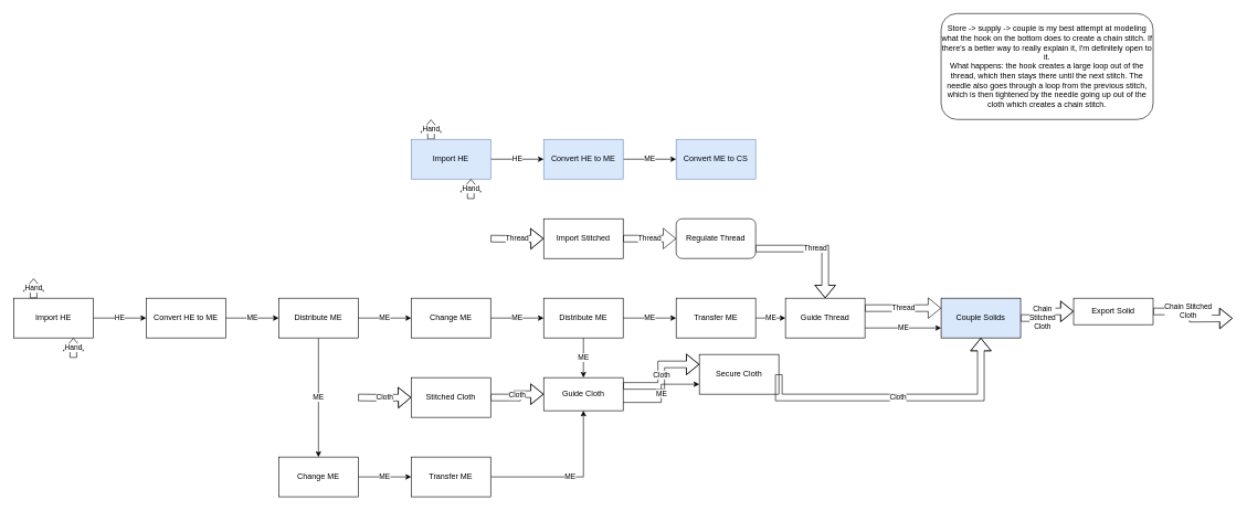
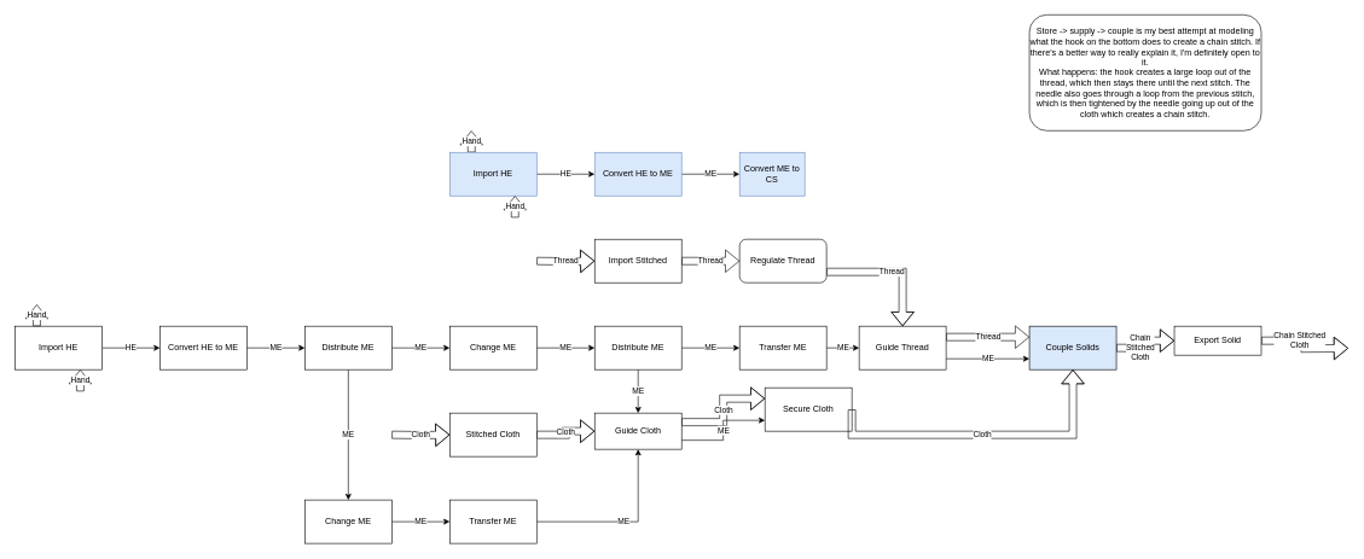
  <mxCell id="0" />
  <mxCell id="1" parent="0" />
  <mxCell id="2" value="HE" style="edgeStyle=orthogonalEdgeStyle;rounded=0;orthogonalLoop=1;jettySize=auto;html=1;exitX=1;exitY=0.5;exitDx=0;exitDy=0;entryX=0;entryY=0.5;entryDx=0;entryDy=0;" parent="1" source="3" target="5" edge="1"><mxGeometry relative="1" as="geometry" /></mxCell>
  <mxCell id="3" value="Import HE" style="rounded=0;whiteSpace=wrap;html=1;" parent="1" vertex="1"><mxGeometry x="20" y="450" width="120" height="60" as="geometry" /></mxCell>
  <mxCell id="4" value="ME" style="edgeStyle=orthogonalEdgeStyle;rounded=0;orthogonalLoop=1;jettySize=auto;html=1;exitX=1;exitY=0.5;exitDx=0;exitDy=0;entryX=0;entryY=0.5;entryDx=0;entryDy=0;" parent="1" source="5" target="17" edge="1"><mxGeometry relative="1" as="geometry" /></mxCell>
  <mxCell id="5" value="Convert HE to ME" style="rounded=0;whiteSpace=wrap;html=1;" parent="1" vertex="1"><mxGeometry x="220" y="450" width="120" height="60" as="geometry" /></mxCell>
  <mxCell id="6" value="ME" style="edgeStyle=orthogonalEdgeStyle;rounded=0;orthogonalLoop=1;jettySize=auto;html=1;exitX=1;exitY=0.5;exitDx=0;exitDy=0;entryX=0;entryY=0.5;entryDx=0;entryDy=0;" parent="1" source="7" target="26" edge="1"><mxGeometry relative="1" as="geometry" /></mxCell>
  <mxCell id="7" value="Change ME" style="rounded=0;whiteSpace=wrap;html=1;" parent="1" vertex="1"><mxGeometry x="620" y="450" width="120" height="60" as="geometry" /></mxCell>
  <mxCell id="8" value="ME" style="edgeStyle=orthogonalEdgeStyle;rounded=0;orthogonalLoop=1;jettySize=auto;html=1;exitX=1;exitY=0.5;exitDx=0;exitDy=0;entryX=0;entryY=0.5;entryDx=0;entryDy=0;" parent="1" source="9" target="12" edge="1"><mxGeometry relative="1" as="geometry" /></mxCell>
  <mxCell id="9" value="Transfer ME" style="rounded=0;whiteSpace=wrap;html=1;" parent="1" vertex="1"><mxGeometry x="1020" y="450" width="120" height="60" as="geometry" /></mxCell>
  <mxCell id="10" value="ME" style="edgeStyle=orthogonalEdgeStyle;rounded=0;orthogonalLoop=1;jettySize=auto;html=1;exitX=1;exitY=0.75;exitDx=0;exitDy=0;entryX=0;entryY=0.75;entryDx=0;entryDy=0;" parent="1" source="12" target="14" edge="1"><mxGeometry relative="1" as="geometry"><mxPoint x="1420" y="495" as="targetPoint" /></mxGeometry></mxCell>
  <mxCell id="11" value="Thread" style="edgeStyle=orthogonalEdgeStyle;rounded=0;orthogonalLoop=1;jettySize=auto;html=1;exitX=1;exitY=0.25;exitDx=0;exitDy=0;entryX=0;entryY=0.25;entryDx=0;entryDy=0;shape=flexArrow;" parent="1" source="12" target="14" edge="1"><mxGeometry relative="1" as="geometry"><mxPoint x="1420" y="465" as="targetPoint" /></mxGeometry></mxCell>
  <mxCell id="12" value="Guide Thread" style="rounded=0;whiteSpace=wrap;html=1;" parent="1" vertex="1"><mxGeometry x="1185" y="450" width="120" height="60" as="geometry" /></mxCell>
  <mxCell id="13" value="Chain&lt;br&gt;Stitched&lt;br&gt;Cloth" style="edgeStyle=orthogonalEdgeStyle;shape=flexArrow;rounded=0;orthogonalLoop=1;jettySize=auto;html=1;exitX=1;exitY=0.5;exitDx=0;exitDy=0;entryX=0;entryY=0.5;entryDx=0;entryDy=0;" parent="1" source="14" target="37" edge="1"><mxGeometry x="-0.25" relative="1" as="geometry"><mxPoint x="-1" as="offset" /></mxGeometry></mxCell>
  <mxCell id="14" value="Couple Solids" style="rounded=0;whiteSpace=wrap;html=1;fillColor=#dae8fc;" parent="1" vertex="1"><mxGeometry x="1420" y="450" width="120" height="60" as="geometry" /></mxCell>
  <mxCell id="15" value="ME" style="edgeStyle=orthogonalEdgeStyle;rounded=0;orthogonalLoop=1;jettySize=auto;html=1;exitX=0.5;exitY=1;exitDx=0;exitDy=0;entryX=0.5;entryY=0;entryDx=0;entryDy=0;" parent="1" source="17" target="19" edge="1"><mxGeometry relative="1" as="geometry" /></mxCell>
  <mxCell id="16" value="ME" style="edgeStyle=orthogonalEdgeStyle;rounded=0;orthogonalLoop=1;jettySize=auto;html=1;exitX=1;exitY=0.5;exitDx=0;exitDy=0;entryX=0;entryY=0.5;entryDx=0;entryDy=0;" parent="1" source="17" target="7" edge="1"><mxGeometry relative="1" as="geometry" /></mxCell>
  <mxCell id="17" value="Distribute ME" style="rounded=0;whiteSpace=wrap;html=1;" parent="1" vertex="1"><mxGeometry x="420" y="450" width="120" height="60" as="geometry" /></mxCell>
  <mxCell id="18" value="ME" style="edgeStyle=orthogonalEdgeStyle;rounded=0;orthogonalLoop=1;jettySize=auto;html=1;exitX=1;exitY=0.5;exitDx=0;exitDy=0;entryX=0;entryY=0.5;entryDx=0;entryDy=0;" parent="1" source="19" target="21" edge="1"><mxGeometry relative="1" as="geometry" /></mxCell>
  <mxCell id="19" value="Change ME" style="rounded=0;whiteSpace=wrap;html=1;" parent="1" vertex="1"><mxGeometry x="420" y="690" width="120" height="60" as="geometry" /></mxCell>
  <mxCell id="20" value="ME" style="edgeStyle=orthogonalEdgeStyle;rounded=0;orthogonalLoop=1;jettySize=auto;html=1;exitX=1;exitY=0.5;exitDx=0;exitDy=0;entryX=0.5;entryY=1;entryDx=0;entryDy=0;" parent="1" source="21" target="29" edge="1"><mxGeometry relative="1" as="geometry"><mxPoint x="810" y="720" as="targetPoint" /></mxGeometry></mxCell>
  <mxCell id="21" value="Transfer ME" style="rounded=0;whiteSpace=wrap;html=1;" parent="1" vertex="1"><mxGeometry x="620" y="690" width="120" height="60" as="geometry" /></mxCell>
  <mxCell id="22" value="Cloth" style="edgeStyle=orthogonalEdgeStyle;rounded=0;orthogonalLoop=1;jettySize=auto;html=1;shape=flexArrow;exitX=1;exitY=0.25;exitDx=0;exitDy=0;entryX=0;entryY=0.25;entryDx=0;entryDy=0;" parent="1" source="29" target="23" edge="1"><mxGeometry relative="1" as="geometry"><mxPoint x="950" y="600" as="sourcePoint" /><mxPoint x="1010" y="600" as="targetPoint" /></mxGeometry></mxCell>
  <mxCell id="23" value="Secure Cloth" style="rounded=0;whiteSpace=wrap;html=1;" parent="1" vertex="1"><mxGeometry x="1055" y="535" width="120" height="60" as="geometry" /></mxCell>
  <mxCell id="24" value="ME" style="edgeStyle=orthogonalEdgeStyle;rounded=0;orthogonalLoop=1;jettySize=auto;html=1;exitX=0.5;exitY=1;exitDx=0;exitDy=0;entryX=0.5;entryY=0;entryDx=0;entryDy=0;" parent="1" source="26" target="29" edge="1"><mxGeometry relative="1" as="geometry" /></mxCell>
  <mxCell id="25" value="ME" style="edgeStyle=orthogonalEdgeStyle;rounded=0;orthogonalLoop=1;jettySize=auto;html=1;exitX=1;exitY=0.5;exitDx=0;exitDy=0;entryX=0;entryY=0.5;entryDx=0;entryDy=0;" parent="1" source="26" target="9" edge="1"><mxGeometry relative="1" as="geometry" /></mxCell>
  <mxCell id="26" value="Distribute ME" style="rounded=0;whiteSpace=wrap;html=1;" parent="1" vertex="1"><mxGeometry x="820" y="450" width="120" height="60" as="geometry" /></mxCell>
  <mxCell id="27" value="Cloth" style="edgeStyle=orthogonalEdgeStyle;rounded=0;orthogonalLoop=1;jettySize=auto;html=1;shape=flexArrow;entryX=0.5;entryY=1;entryDx=0;entryDy=0;exitX=1;exitY=0.5;exitDx=0;exitDy=0;" parent="1" source="23" target="14" edge="1"><mxGeometry relative="1" as="geometry"><mxPoint x="1170" y="600" as="sourcePoint" /><mxPoint x="1420" y="540" as="targetPoint" /><Array as="points"><mxPoint x="1480" y="600" /></Array></mxGeometry></mxCell>
  <mxCell id="28" value="ME" style="edgeStyle=orthogonalEdgeStyle;rounded=0;orthogonalLoop=1;jettySize=auto;html=1;exitX=1;exitY=0.75;exitDx=0;exitDy=0;entryX=0;entryY=0.75;entryDx=0;entryDy=0;" parent="1" source="29" target="23" edge="1"><mxGeometry relative="1" as="geometry" /></mxCell>
  <mxCell id="29" value="Guide Cloth" style="rounded=0;whiteSpace=wrap;html=1;" parent="1" vertex="1"><mxGeometry x="820" y="570" width="120" height="50" as="geometry" /></mxCell>
  <mxCell id="30" value="Cloth" style="edgeStyle=orthogonalEdgeStyle;shape=flexArrow;rounded=0;orthogonalLoop=1;jettySize=auto;html=1;exitX=1;exitY=0.5;exitDx=0;exitDy=0;entryX=0;entryY=0.5;entryDx=0;entryDy=0;" parent="1" source="31" target="29" edge="1"><mxGeometry relative="1" as="geometry"><mxPoint x="880" y="650" as="targetPoint" /></mxGeometry></mxCell>
  <mxCell id="31" value="Stitched Cloth" style="rounded=0;whiteSpace=wrap;html=1;" parent="1" vertex="1"><mxGeometry x="620" y="570" width="120" height="60" as="geometry" /></mxCell>
  <mxCell id="32" value="Thread" style="edgeStyle=orthogonalEdgeStyle;rounded=0;orthogonalLoop=1;jettySize=auto;html=1;entryX=0.5;entryY=0;entryDx=0;entryDy=0;shape=flexArrow;exitX=1;exitY=0.75;exitDx=0;exitDy=0;" parent="1" source="42" target="12" edge="1"><mxGeometry relative="1" as="geometry"><mxPoint x="1190" y="380" as="sourcePoint" /></mxGeometry></mxCell>
  <mxCell id="33" value="Thread" style="edgeStyle=orthogonalEdgeStyle;shape=flexArrow;rounded=0;orthogonalLoop=1;jettySize=auto;html=1;exitX=1;exitY=0.5;exitDx=0;exitDy=0;entryX=0;entryY=0.5;entryDx=0;entryDy=0;" parent="1" source="34" target="42" edge="1"><mxGeometry relative="1" as="geometry" /></mxCell>
  <mxCell id="34" value="Import Stitched" style="rounded=0;whiteSpace=wrap;html=1;" parent="1" vertex="1"><mxGeometry x="820" y="330" width="120" height="60" as="geometry" /></mxCell>
  <mxCell id="35" value="Store -&amp;gt; supply -&amp;gt; couple is my best attempt at modeling what the hook on the bottom does to create a chain stitch. If there's a better way to really explain it, I'm definitely open to it.&lt;br&gt;What happens: the hook creates a large loop out of the thread, which then stays there until the next stitch. The needle also goes through a loop from the previous stitch, which is then tightened by the needle going up out of the cloth which creates a chain stitch." style="rounded=1;whiteSpace=wrap;html=1;" parent="1" vertex="1"><mxGeometry x="1420" y="20" width="320" height="160" as="geometry" /></mxCell>
  <mxCell id="36" value="Chain Stitched&lt;br&gt;Cloth" style="edgeStyle=orthogonalEdgeStyle;shape=flexArrow;rounded=0;orthogonalLoop=1;jettySize=auto;html=1;exitX=1;exitY=0.5;exitDx=0;exitDy=0;" parent="1" source="37" edge="1"><mxGeometry x="-0.169" relative="1" as="geometry"><mxPoint x="1860" y="480.412" as="targetPoint" /><mxPoint x="-1" as="offset" /></mxGeometry></mxCell>
  <mxCell id="37" value="Export Solid" style="rounded=0;whiteSpace=wrap;html=1;" parent="1" vertex="1"><mxGeometry x="1620" y="450" width="120" height="40" as="geometry" /></mxCell>
  <mxCell id="38" value="Hand" style="edgeStyle=orthogonalEdgeStyle;shape=flexArrow;rounded=0;orthogonalLoop=1;jettySize=auto;html=1;exitX=0.25;exitY=0;exitDx=0;exitDy=0;" parent="1" source="3" edge="1"><mxGeometry relative="1" as="geometry"><mxPoint x="50" y="420" as="targetPoint" /></mxGeometry></mxCell>
  <mxCell id="39" value="Hand" style="edgeStyle=orthogonalEdgeStyle;shape=flexArrow;rounded=0;orthogonalLoop=1;jettySize=auto;html=1;entryX=0.75;entryY=1;entryDx=0;entryDy=0;" parent="1" target="3" edge="1"><mxGeometry relative="1" as="geometry"><mxPoint x="110" y="540" as="sourcePoint" /></mxGeometry></mxCell>
  <mxCell id="40" value="Thread" style="edgeStyle=orthogonalEdgeStyle;shape=flexArrow;rounded=0;orthogonalLoop=1;jettySize=auto;html=1;entryX=0;entryY=0.5;entryDx=0;entryDy=0;" parent="1" target="34" edge="1"><mxGeometry relative="1" as="geometry"><mxPoint x="740" y="360" as="sourcePoint" /></mxGeometry></mxCell>
  <mxCell id="41" value="Cloth" style="edgeStyle=orthogonalEdgeStyle;shape=flexArrow;rounded=0;orthogonalLoop=1;jettySize=auto;html=1;entryX=0;entryY=0.5;entryDx=0;entryDy=0;" parent="1" target="31" edge="1"><mxGeometry relative="1" as="geometry"><mxPoint x="540" y="600" as="sourcePoint" /></mxGeometry></mxCell>
  <mxCell id="42" value="Regulate Thread" style="whiteSpace=wrap;html=1;rounded=1;" parent="1" vertex="1"><mxGeometry x="1020" y="330" width="120" height="60" as="geometry" /></mxCell>
  <mxCell id="43" value="Hand" style="edgeStyle=orthogonalEdgeStyle;shape=flexArrow;rounded=0;orthogonalLoop=1;jettySize=auto;html=1;exitX=0.25;exitY=0;exitDx=0;exitDy=0;" parent="1" source="45" edge="1"><mxGeometry relative="1" as="geometry"><mxPoint x="649.81" y="180" as="targetPoint" /></mxGeometry></mxCell>
  <mxCell id="44" value="HE" style="edgeStyle=orthogonalEdgeStyle;rounded=0;orthogonalLoop=1;jettySize=auto;html=1;exitX=1;exitY=0.5;exitDx=0;exitDy=0;entryX=0;entryY=0.5;entryDx=0;entryDy=0;" parent="1" source="45" target="47" edge="1"><mxGeometry relative="1" as="geometry" /></mxCell>
  <mxCell id="45" value="Import HE" style="rounded=0;whiteSpace=wrap;html=1;fillColor=#dae8fc;strokeColor=#6c8ebf;" parent="1" vertex="1"><mxGeometry x="620" y="210" width="120" height="60" as="geometry" /></mxCell>
  <mxCell id="46" value="ME" style="edgeStyle=orthogonalEdgeStyle;rounded=0;orthogonalLoop=1;jettySize=auto;html=1;exitX=1;exitY=0.5;exitDx=0;exitDy=0;entryX=0;entryY=0.5;entryDx=0;entryDy=0;" parent="1" source="47" target="48" edge="1"><mxGeometry relative="1" as="geometry" /></mxCell>
  <mxCell id="47" value="Convert HE to ME" style="rounded=0;whiteSpace=wrap;html=1;fillColor=#dae8fc;strokeColor=#6c8ebf;" parent="1" vertex="1"><mxGeometry x="820" y="210" width="120" height="60" as="geometry" /></mxCell>
- <mxCell id="48" value="Convert ME to CS" style="rounded=0;whiteSpace=wrap;html=1;fillColor=#dae8fc;strokeColor=#6c8ebf;" parent="1" vertex="1"><mxGeometry x="1020" y="210" width="120" height="60" as="geometry" /></mxCell>
+ <mxCell id="48" value="Convert ME to CS" style="rounded=0;whiteSpace=wrap;html=1;fillColor=#dae8fc;strokeColor=#6c8ebf;" parent="1" vertex="1"><mxGeometry x="1020" y="210" width="90" height="60" as="geometry" /></mxCell>
  <mxCell id="49" value="Hand" style="edgeStyle=orthogonalEdgeStyle;shape=flexArrow;rounded=0;orthogonalLoop=1;jettySize=auto;html=1;entryX=0.75;entryY=1;entryDx=0;entryDy=0;" parent="1" target="45" edge="1"><mxGeometry relative="1" as="geometry"><mxPoint x="710" y="300" as="sourcePoint" /></mxGeometry></mxCell>
